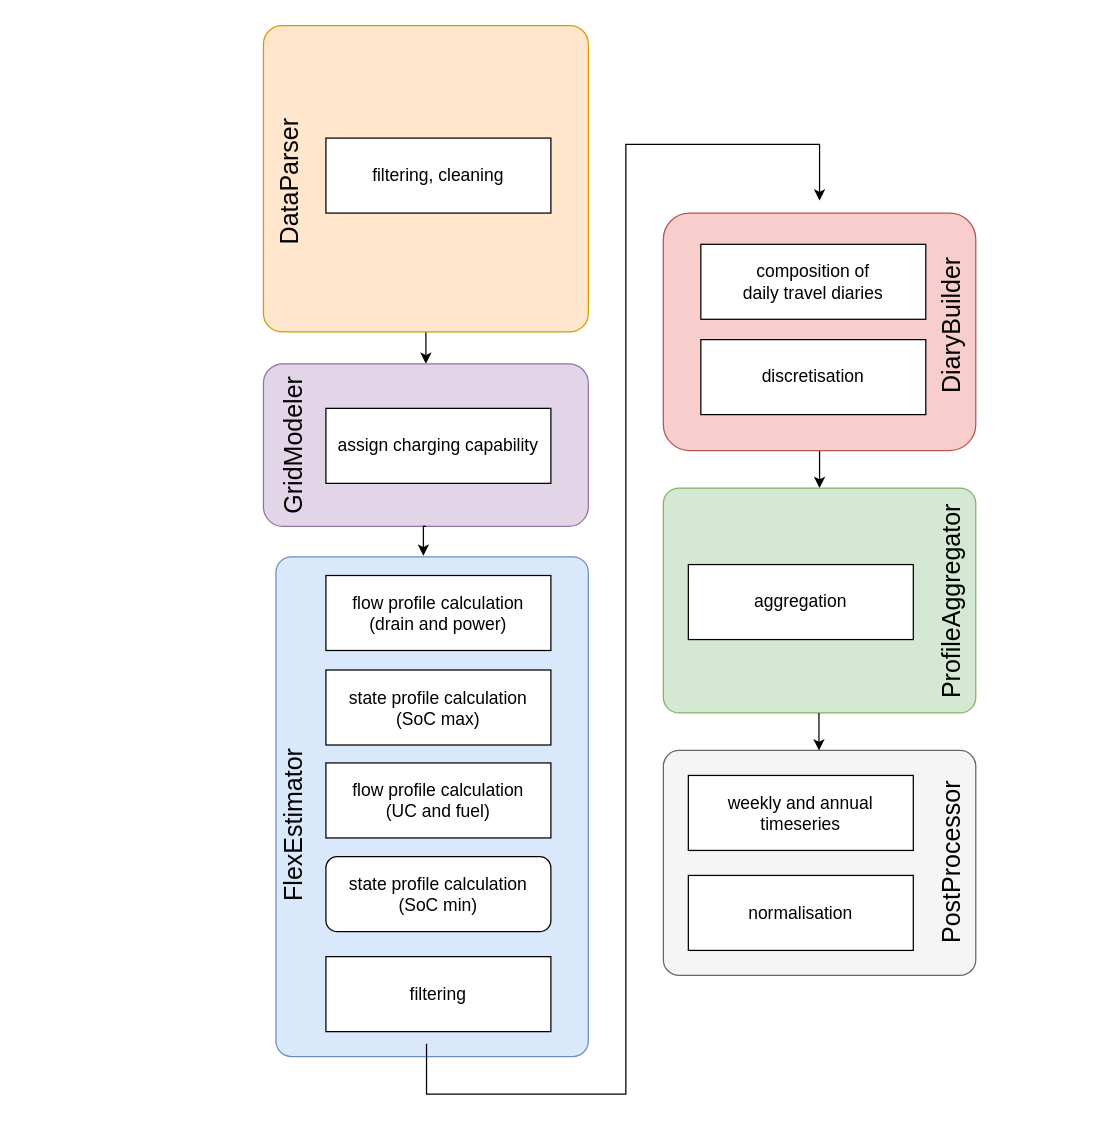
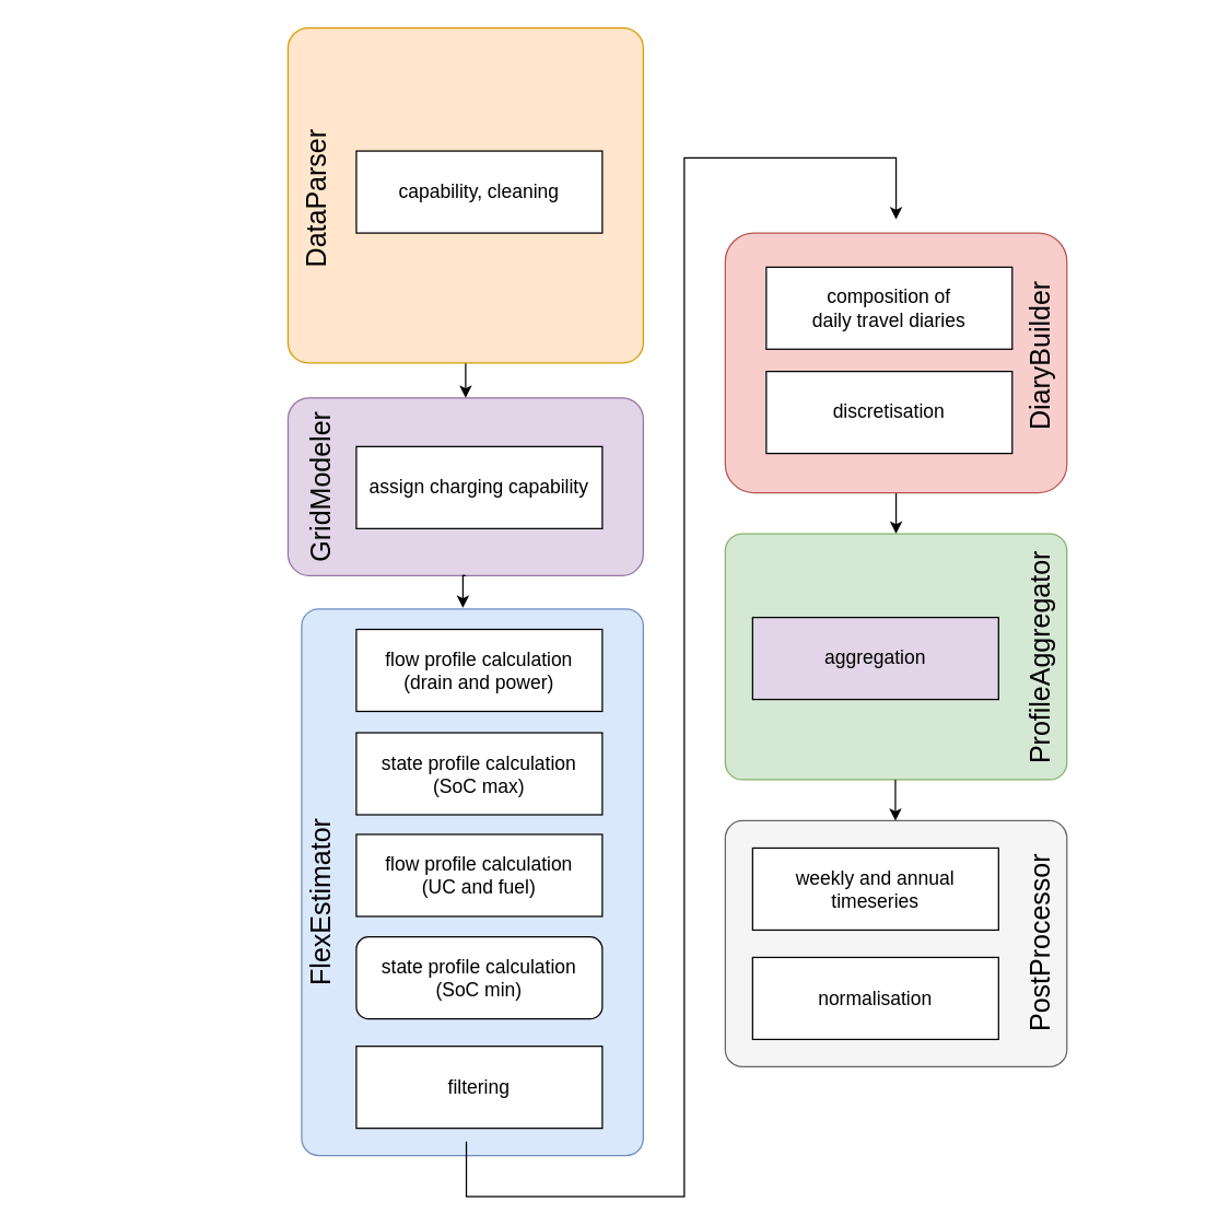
  <mxCell id="0" />
  <mxCell id="1" parent="0" />
  <mxCell id="2" value="" style="rounded=1;whiteSpace=wrap;html=1;fillColor=#f5f5f5;strokeColor=#666666;arcSize=7;fontColor=#333333;" vertex="1" parent="1"><mxGeometry x="530" y="600" width="250" height="180" as="geometry" /></mxCell>
  <mxCell id="3" value="" style="rounded=1;whiteSpace=wrap;html=1;fillColor=#dae8fc;strokeColor=#6c8ebf;arcSize=5;" parent="1" vertex="1"><mxGeometry x="220" y="445" width="250" height="400" as="geometry" /></mxCell>
  <mxCell id="4" style="edgeStyle=orthogonalEdgeStyle;rounded=0;orthogonalLoop=1;jettySize=auto;html=1;fontSize=20;entryX=0.5;entryY=0;entryDx=0;entryDy=0;" parent="1" source="5" target="13" edge="1"><mxGeometry relative="1" as="geometry"><mxPoint x="815" y="439.37" as="targetPoint" /></mxGeometry></mxCell>
  <mxCell id="5" value="" style="rounded=1;whiteSpace=wrap;html=1;fillColor=#f8cecc;strokeColor=#b85450;arcSize=11;" parent="1" vertex="1"><mxGeometry x="530" y="170" width="250" height="190" as="geometry" /></mxCell>
  <mxCell id="6" style="edgeStyle=orthogonalEdgeStyle;rounded=0;orthogonalLoop=1;jettySize=auto;html=1;fontSize=20;entryX=0.5;entryY=0;entryDx=0;entryDy=0;" parent="1" source="7" target="10" edge="1"><mxGeometry relative="1" as="geometry"><mxPoint x="370" y="535" as="targetPoint" /></mxGeometry></mxCell>
  <mxCell id="7" value="" style="rounded=1;whiteSpace=wrap;html=1;fillColor=#ffe6cc;strokeColor=#d79b00;arcSize=6;" parent="1" vertex="1"><mxGeometry x="210" y="20" width="260" height="245" as="geometry" /></mxCell>
  <mxCell id="8" value="DataParser" style="text;html=1;strokeColor=none;fillColor=none;align=center;verticalAlign=middle;whiteSpace=wrap;rounded=0;fontSize=20;rotation=270;" parent="1" vertex="1"><mxGeometry x="95" y="135" width="270" height="20" as="geometry" /></mxCell>
  <mxCell id="9" value="DiaryBuilder" style="text;html=1;strokeColor=none;fillColor=none;align=center;verticalAlign=middle;whiteSpace=wrap;rounded=0;fontSize=20;rotation=270;" parent="1" vertex="1"><mxGeometry x="660" y="250" width="200" height="20" as="geometry" /></mxCell>
  <mxCell id="10" value="" style="rounded=1;whiteSpace=wrap;html=1;fillColor=#e1d5e7;strokeColor=#9673a6;arcSize=12;" parent="1" vertex="1"><mxGeometry x="210" y="290.63" width="260" height="130" as="geometry" /></mxCell>
  <mxCell id="11" value="FlexEstimator" style="text;html=1;strokeColor=none;fillColor=none;align=center;verticalAlign=middle;whiteSpace=wrap;rounded=0;fontSize=20;rotation=270;" parent="1" vertex="1"><mxGeometry x="20" y="650" width="427.5" height="20" as="geometry" /></mxCell>
  <mxCell id="12" value="GridModeler" style="text;html=1;strokeColor=none;fillColor=none;align=center;verticalAlign=middle;whiteSpace=wrap;rounded=0;fontSize=20;rotation=270;" parent="1" vertex="1"><mxGeometry x="185.62" y="346.26" width="96.25" height="20" as="geometry" /></mxCell>
  <mxCell id="13" value="" style="rounded=1;whiteSpace=wrap;html=1;fillColor=#d5e8d4;strokeColor=#82b366;arcSize=7;" parent="1" vertex="1"><mxGeometry x="530" y="390" width="250" height="180" as="geometry" /></mxCell>
  <mxCell id="14" value="ProfileAggregator" style="text;html=1;strokeColor=none;fillColor=none;align=center;verticalAlign=middle;whiteSpace=wrap;rounded=0;fontSize=20;rotation=270;" parent="1" vertex="1"><mxGeometry x="672.62" y="471.26" width="174.75" height="20" as="geometry" /></mxCell>
  <mxCell id="15" style="edgeStyle=orthogonalEdgeStyle;rounded=0;orthogonalLoop=1;jettySize=auto;html=1;fontSize=20;entryX=0.472;entryY=-0.002;entryDx=0;entryDy=0;entryPerimeter=0;exitX=0.5;exitY=1;exitDx=0;exitDy=0;" parent="1" source="10" target="3" edge="1"><mxGeometry relative="1" as="geometry"><mxPoint x="395" y="425" as="sourcePoint" /><mxPoint x="405" y="306" as="targetPoint" /><Array as="points" /></mxGeometry></mxCell>
- <mxCell id="16" value="&lt;font style=&quot;font-size: 14px;&quot;&gt;filtering, cleaning&lt;/font&gt;" style="rounded=0;whiteSpace=wrap;html=1;" parent="1" vertex="1"><mxGeometry x="260" y="110" width="180" height="60" as="geometry" /></mxCell>
+ <mxCell id="16" value="&lt;font style=&quot;font-size: 14px;&quot;&gt;capability, cleaning&lt;/font&gt;" style="rounded=0;whiteSpace=wrap;html=1;" parent="1" vertex="1"><mxGeometry x="260" y="110" width="180" height="60" as="geometry" /></mxCell>
  <mxCell id="17" value="&lt;font style=&quot;font-size: 14px;&quot;&gt;assign charging capability&lt;/font&gt;" style="rounded=0;whiteSpace=wrap;html=1;" parent="1" vertex="1"><mxGeometry x="260" y="326.26" width="180" height="60" as="geometry" /></mxCell>
  <mxCell id="18" value="&lt;font style=&quot;font-size: 14px;&quot;&gt;flow profile calculation&lt;br&gt;(drain and power)&lt;/font&gt;" style="rounded=0;whiteSpace=wrap;html=1;" parent="1" vertex="1"><mxGeometry x="260" y="460" width="180" height="60" as="geometry" /></mxCell>
  <mxCell id="19" value="&lt;font style=&quot;font-size: 14px;&quot;&gt;state profile calculation (SoC max)&lt;/font&gt;" style="rounded=0;whiteSpace=wrap;html=1;" parent="1" vertex="1"><mxGeometry x="260" y="535.63" width="180" height="60" as="geometry" /></mxCell>
  <mxCell id="20" value="&lt;font style=&quot;font-size: 14px;&quot;&gt;flow profile calculation&lt;br&gt;(UC and fuel)&lt;/font&gt;" style="rounded=0;whiteSpace=wrap;html=1;" parent="1" vertex="1"><mxGeometry x="260" y="610" width="180" height="60" as="geometry" /></mxCell>
  <mxCell id="21" value="&lt;font style=&quot;font-size: 14px;&quot;&gt;state profile calculation (SoC min)&lt;/font&gt;" style="whiteSpace=wrap;html=1;rounded=1;" parent="1" vertex="1"><mxGeometry x="260" y="685" width="180" height="60" as="geometry" /></mxCell>
  <mxCell id="22" value="&lt;font style=&quot;font-size: 14px;&quot;&gt;filtering&lt;/font&gt;" style="rounded=0;whiteSpace=wrap;html=1;" parent="1" vertex="1"><mxGeometry x="260" y="765" width="180" height="60" as="geometry" /></mxCell>
  <mxCell id="23" value="&lt;font style=&quot;font-size: 14px;&quot;&gt;composition of&lt;br&gt;daily travel diaries&lt;/font&gt;" style="rounded=0;whiteSpace=wrap;html=1;" parent="1" vertex="1"><mxGeometry x="560" y="195" width="180" height="60" as="geometry" /></mxCell>
  <mxCell id="24" value="&lt;font style=&quot;font-size: 14px;&quot;&gt;discretisation&lt;/font&gt;" style="rounded=0;whiteSpace=wrap;html=1;" parent="1" vertex="1"><mxGeometry x="560" y="271.26" width="180" height="60" as="geometry" /></mxCell>
- <mxCell id="25" value="&lt;font style=&quot;font-size: 14px;&quot;&gt;aggregation&lt;/font&gt;" style="rounded=0;whiteSpace=wrap;html=1;" parent="1" vertex="1"><mxGeometry x="550" y="451.26" width="180" height="60" as="geometry" /></mxCell>
+ <mxCell id="25" value="&lt;font style=&quot;font-size: 14px;&quot;&gt;aggregation&lt;/font&gt;" style="rounded=0;whiteSpace=wrap;html=1;fillColor=#e1d5e7;" parent="1" vertex="1"><mxGeometry x="550" y="451.26" width="180" height="60" as="geometry" /></mxCell>
  <mxCell id="26" value="&lt;font style=&quot;font-size: 14px;&quot;&gt;weekly and annual timeseries&lt;/font&gt;" style="rounded=0;whiteSpace=wrap;html=1;" parent="1" vertex="1"><mxGeometry x="550" y="620" width="180" height="60" as="geometry" /></mxCell>
  <mxCell id="27" value="&lt;font style=&quot;font-size: 14px;&quot;&gt;normalisation&lt;/font&gt;" style="rounded=0;whiteSpace=wrap;html=1;" parent="1" vertex="1"><mxGeometry x="550" y="700" width="180" height="60" as="geometry" /></mxCell>
  <mxCell id="28" value="" style="edgeStyle=orthogonalEdgeStyle;rounded=0;orthogonalLoop=1;jettySize=auto;html=1;fontSize=20;entryX=0.5;entryY=0;entryDx=0;entryDy=0;exitX=0.482;exitY=0.999;exitDx=0;exitDy=0;exitPerimeter=0;" parent="1" edge="1"><mxGeometry relative="1" as="geometry"><mxPoint x="340.5" y="834.6" as="sourcePoint" /><mxPoint x="655" y="160" as="targetPoint" /><Array as="points"><mxPoint x="341" y="875" /><mxPoint x="500" y="875" /><mxPoint x="500" y="115" /><mxPoint x="655" y="115" /></Array></mxGeometry></mxCell>
  <mxCell id="29" value="PostProcessor" style="text;html=1;strokeColor=none;fillColor=none;align=center;verticalAlign=middle;whiteSpace=wrap;rounded=0;fontSize=20;rotation=270;" vertex="1" parent="1"><mxGeometry x="672.62" y="672.5" width="174.75" height="35" as="geometry" /></mxCell>
  <mxCell id="30" style="edgeStyle=orthogonalEdgeStyle;rounded=0;orthogonalLoop=1;jettySize=auto;html=1;fontSize=20;entryX=0.5;entryY=0;entryDx=0;entryDy=0;" edge="1" parent="1"><mxGeometry relative="1" as="geometry"><mxPoint x="654.5" y="600" as="targetPoint" /><mxPoint x="654.5" y="570" as="sourcePoint" /></mxGeometry></mxCell>
